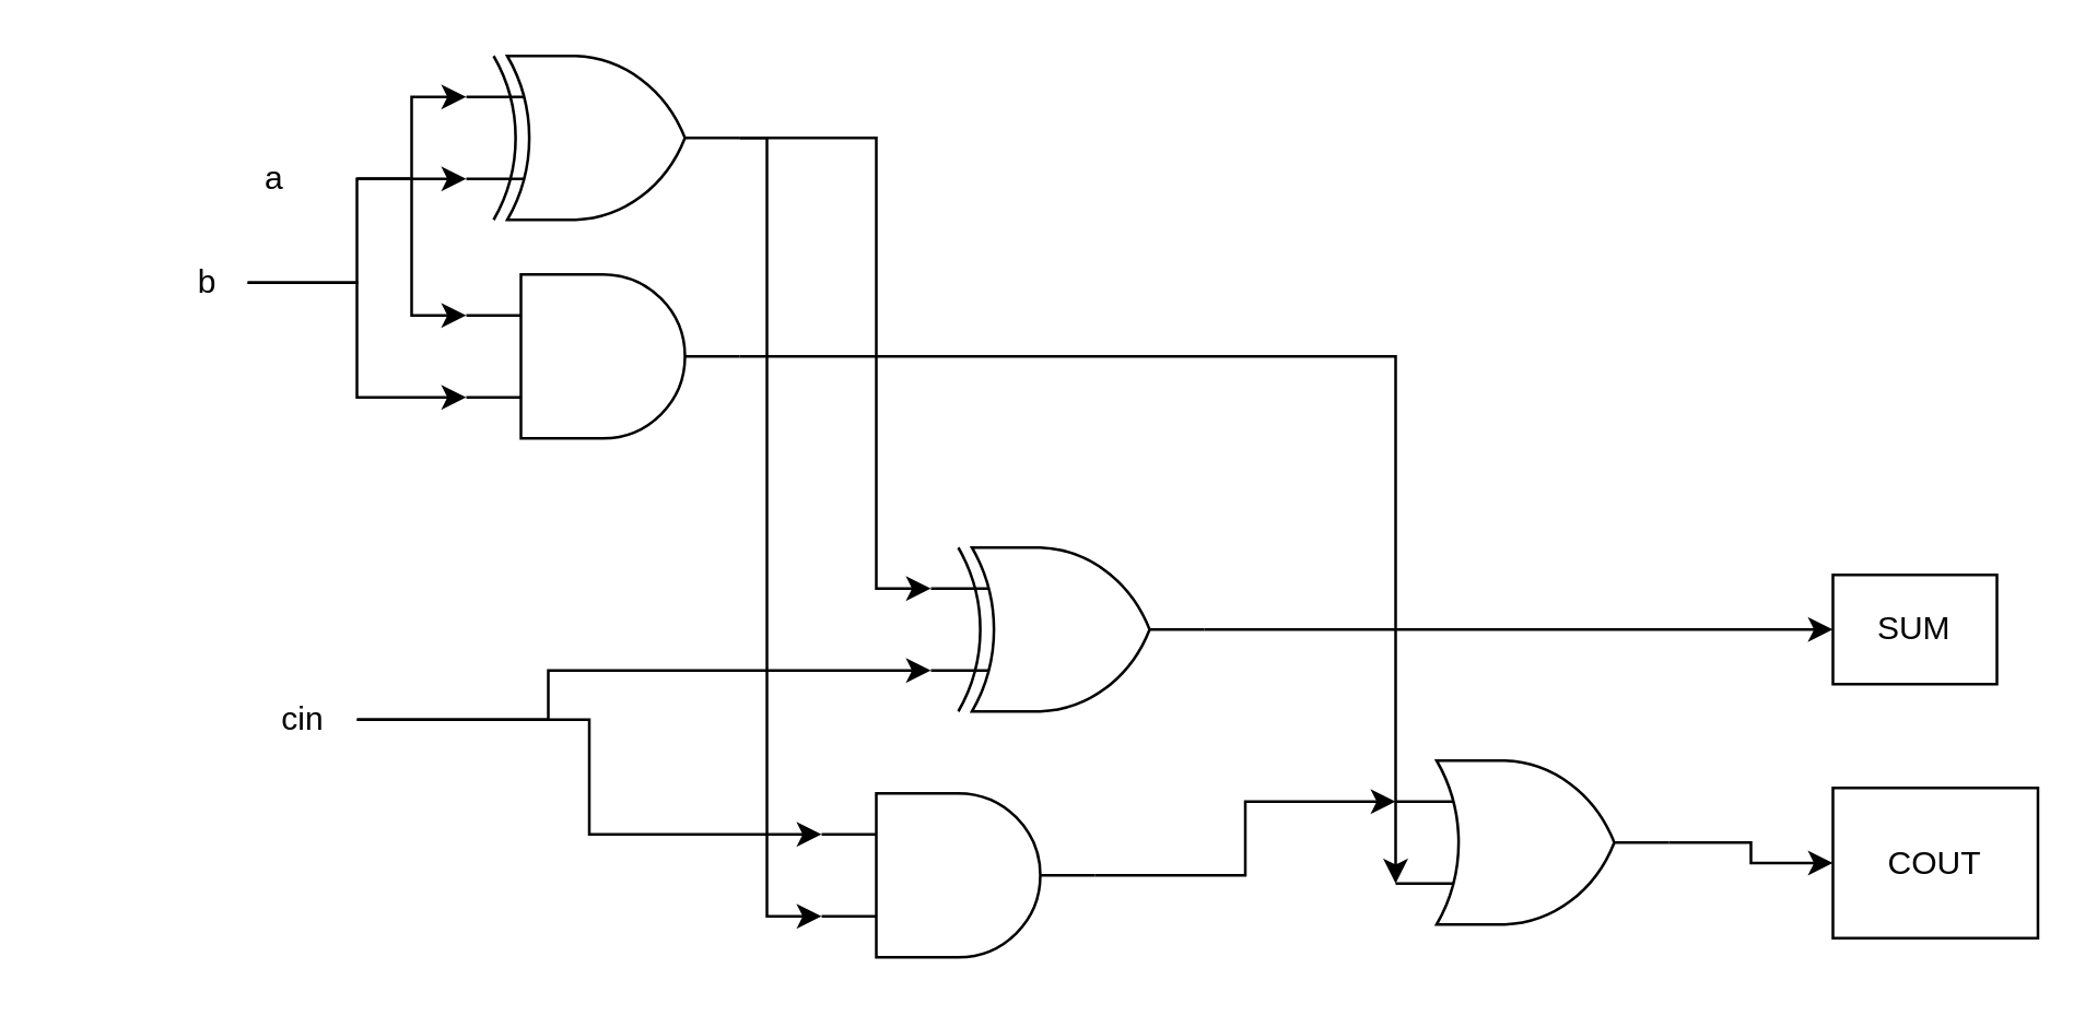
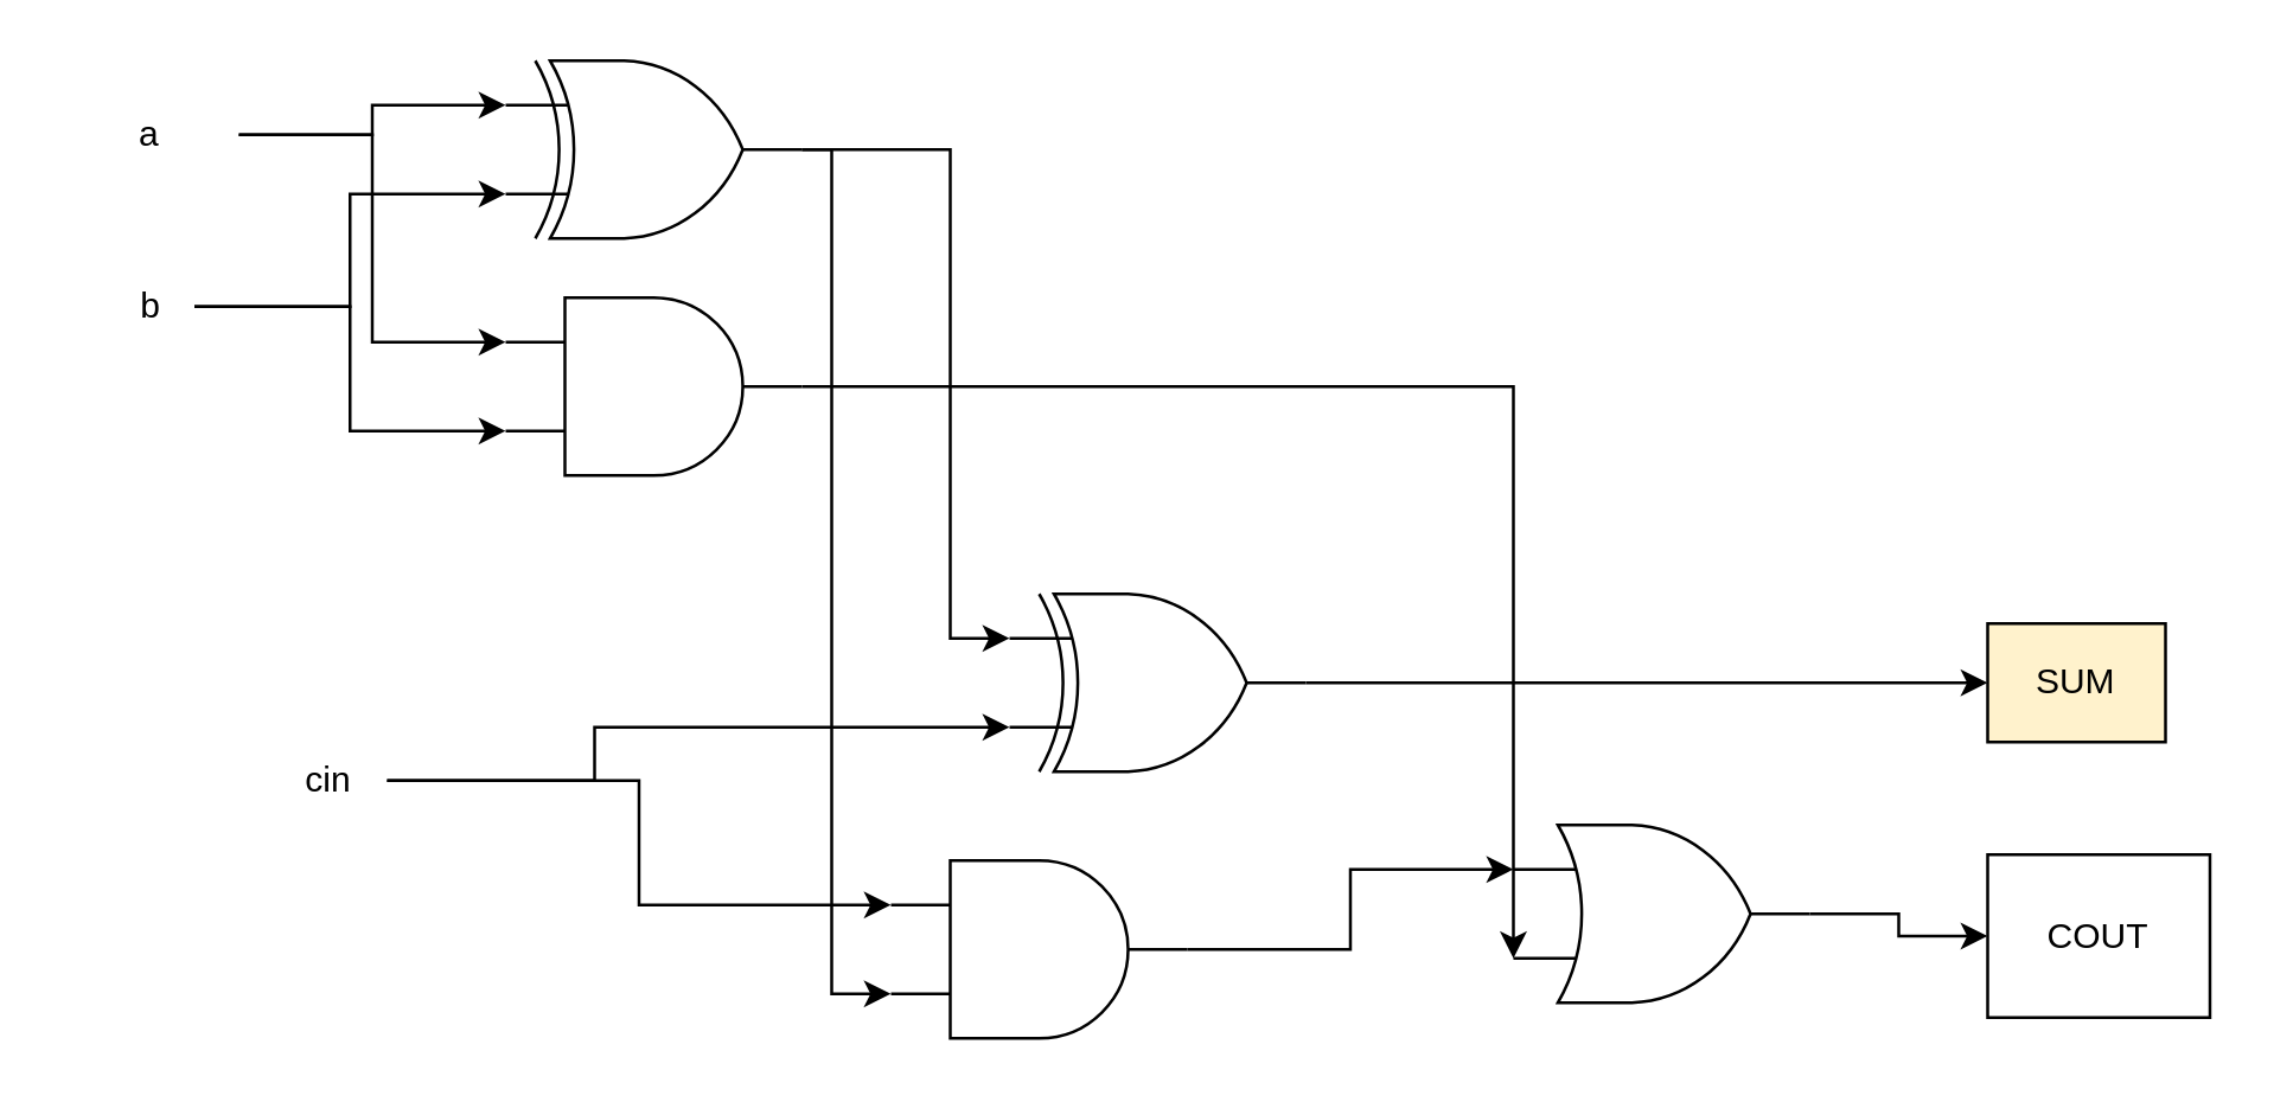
  <mxCell id="0" />
  <mxCell id="1" parent="0" />
  <mxCell id="2" style="edgeStyle=orthogonalEdgeStyle;rounded=0;orthogonalLoop=1;jettySize=auto;html=1;entryX=0;entryY=0.75;entryDx=0;entryDy=0;entryPerimeter=0;exitX=1;exitY=0.5;exitDx=0;exitDy=0;exitPerimeter=0;" edge="1" parent="1" source="3" target="23"><mxGeometry relative="1" as="geometry"><Array as="points"><mxPoint x="510" y="130" /></Array></mxGeometry></mxCell>
  <mxCell id="3" value="" style="verticalLabelPosition=bottom;shadow=0;dashed=0;align=center;html=1;verticalAlign=top;shape=mxgraph.electrical.logic_gates.logic_gate;operation=and;" vertex="1" parent="1"><mxGeometry x="170" y="100" width="100" height="60" as="geometry" /></mxCell>
  <mxCell id="4" style="edgeStyle=orthogonalEdgeStyle;rounded=0;orthogonalLoop=1;jettySize=auto;html=1;exitX=1;exitY=0.5;exitDx=0;exitDy=0;exitPerimeter=0;entryX=0;entryY=0.25;entryDx=0;entryDy=0;entryPerimeter=0;" edge="1" parent="1" source="6" target="14"><mxGeometry relative="1" as="geometry"><Array as="points"><mxPoint x="320" y="50" /><mxPoint x="320" y="215" /></Array></mxGeometry></mxCell>
  <mxCell id="5" style="edgeStyle=orthogonalEdgeStyle;rounded=0;orthogonalLoop=1;jettySize=auto;html=1;entryX=0;entryY=0.75;entryDx=0;entryDy=0;entryPerimeter=0;" edge="1" parent="1" source="6" target="16"><mxGeometry relative="1" as="geometry"><Array as="points"><mxPoint x="280" y="50" /><mxPoint x="280" y="335" /></Array></mxGeometry></mxCell>
  <mxCell id="6" value="" style="verticalLabelPosition=bottom;shadow=0;dashed=0;align=center;html=1;verticalAlign=top;shape=mxgraph.electrical.logic_gates.logic_gate;operation=xor;" vertex="1" parent="1"><mxGeometry x="170" y="20" width="100" height="60" as="geometry" /></mxCell>
  <mxCell id="7" style="edgeStyle=orthogonalEdgeStyle;rounded=0;orthogonalLoop=1;jettySize=auto;html=1;entryX=0;entryY=0.25;entryDx=0;entryDy=0;entryPerimeter=0;" edge="1" parent="1" source="9" target="6"><mxGeometry relative="1" as="geometry" /></mxCell>
  <mxCell id="8" style="edgeStyle=orthogonalEdgeStyle;rounded=0;orthogonalLoop=1;jettySize=auto;html=1;exitX=1;exitY=0.5;exitDx=0;exitDy=0;entryX=0;entryY=0.25;entryDx=0;entryDy=0;entryPerimeter=0;" edge="1" parent="1" source="9" target="3"><mxGeometry relative="1" as="geometry" /></mxCell>
- <mxCell id="9" value="a" style="text;strokeColor=none;align=center;fillColor=none;html=1;verticalAlign=middle;whiteSpace=wrap;rounded=0;" vertex="1" parent="1"><mxGeometry x="70" y="50" width="60" height="30" as="geometry" /></mxCell>
+ <mxCell id="9" value="a" style="text;strokeColor=none;align=center;fillColor=none;html=1;verticalAlign=middle;whiteSpace=wrap;rounded=0;" vertex="1" parent="1"><mxGeometry x="20" y="30" width="60" height="30" as="geometry" /></mxCell>
  <mxCell id="10" style="edgeStyle=orthogonalEdgeStyle;rounded=0;orthogonalLoop=1;jettySize=auto;html=1;entryX=0;entryY=0.75;entryDx=0;entryDy=0;entryPerimeter=0;" edge="1" parent="1" source="12" target="6"><mxGeometry relative="1" as="geometry" /></mxCell>
  <mxCell id="11" style="edgeStyle=orthogonalEdgeStyle;rounded=0;orthogonalLoop=1;jettySize=auto;html=1;entryX=0;entryY=0.75;entryDx=0;entryDy=0;entryPerimeter=0;" edge="1" parent="1" source="12" target="3"><mxGeometry relative="1" as="geometry" /></mxCell>
- <mxCell id="12" value="b" style="text;html=1;align=center;verticalAlign=middle;resizable=0;points=[];autosize=1;strokeColor=none;fillColor=none;" vertex="1" parent="1"><mxGeometry x="60" y="88" width="30" height="30" as="geometry" /></mxCell>
+ <mxCell id="12" value="b" style="text;html=1;align=center;verticalAlign=middle;resizable=0;points=[];autosize=1;strokeColor=none;fillColor=none;" vertex="1" parent="1"><mxGeometry x="35" y="88" width="30" height="30" as="geometry" /></mxCell>
  <mxCell id="13" style="edgeStyle=orthogonalEdgeStyle;rounded=0;orthogonalLoop=1;jettySize=auto;html=1;exitX=1;exitY=0.5;exitDx=0;exitDy=0;exitPerimeter=0;entryX=0;entryY=0.5;entryDx=0;entryDy=0;" edge="1" parent="1" source="14" target="20"><mxGeometry relative="1" as="geometry" /></mxCell>
  <mxCell id="14" value="" style="verticalLabelPosition=bottom;shadow=0;dashed=0;align=center;html=1;verticalAlign=top;shape=mxgraph.electrical.logic_gates.logic_gate;operation=xor;" vertex="1" parent="1"><mxGeometry x="340" y="200" width="100" height="60" as="geometry" /></mxCell>
  <mxCell id="15" style="edgeStyle=orthogonalEdgeStyle;rounded=0;orthogonalLoop=1;jettySize=auto;html=1;entryX=0;entryY=0.25;entryDx=0;entryDy=0;entryPerimeter=0;" edge="1" parent="1" source="16" target="23"><mxGeometry relative="1" as="geometry" /></mxCell>
  <mxCell id="16" value="" style="verticalLabelPosition=bottom;shadow=0;dashed=0;align=center;html=1;verticalAlign=top;shape=mxgraph.electrical.logic_gates.logic_gate;operation=and;" vertex="1" parent="1"><mxGeometry x="300" y="290" width="100" height="60" as="geometry" /></mxCell>
  <mxCell id="17" style="edgeStyle=orthogonalEdgeStyle;rounded=0;orthogonalLoop=1;jettySize=auto;html=1;entryX=0;entryY=0.75;entryDx=0;entryDy=0;entryPerimeter=0;" edge="1" parent="1" source="19" target="14"><mxGeometry relative="1" as="geometry"><Array as="points"><mxPoint x="200" y="263" /><mxPoint x="200" y="245" /></Array></mxGeometry></mxCell>
  <mxCell id="18" style="edgeStyle=orthogonalEdgeStyle;rounded=0;orthogonalLoop=1;jettySize=auto;html=1;entryX=0;entryY=0.25;entryDx=0;entryDy=0;entryPerimeter=0;" edge="1" parent="1" source="19" target="16"><mxGeometry relative="1" as="geometry" /></mxCell>
  <mxCell id="19" value="cin" style="text;html=1;align=center;verticalAlign=middle;resizable=0;points=[];autosize=1;strokeColor=none;fillColor=none;" vertex="1" parent="1"><mxGeometry x="90" y="248" width="40" height="30" as="geometry" /></mxCell>
- <mxCell id="20" value="SUM" style="whiteSpace=wrap;html=1;" vertex="1" parent="1"><mxGeometry x="670" y="210" width="60" height="40" as="geometry" /></mxCell>
+ <mxCell id="20" value="SUM" style="whiteSpace=wrap;html=1;fillColor=#fff2cc;" vertex="1" parent="1"><mxGeometry x="670" y="210" width="60" height="40" as="geometry" /></mxCell>
  <mxCell id="21" value="COUT" style="whiteSpace=wrap;html=1;" vertex="1" parent="1"><mxGeometry x="670" y="288" width="75" height="55" as="geometry" /></mxCell>
  <mxCell id="22" style="edgeStyle=orthogonalEdgeStyle;rounded=0;orthogonalLoop=1;jettySize=auto;html=1;entryX=0;entryY=0.5;entryDx=0;entryDy=0;" edge="1" parent="1" source="23" target="21"><mxGeometry relative="1" as="geometry" /></mxCell>
  <mxCell id="23" value="" style="verticalLabelPosition=bottom;shadow=0;dashed=0;align=center;html=1;verticalAlign=top;shape=mxgraph.electrical.logic_gates.logic_gate;operation=or;" vertex="1" parent="1"><mxGeometry x="510" y="278" width="100" height="60" as="geometry" /></mxCell>
